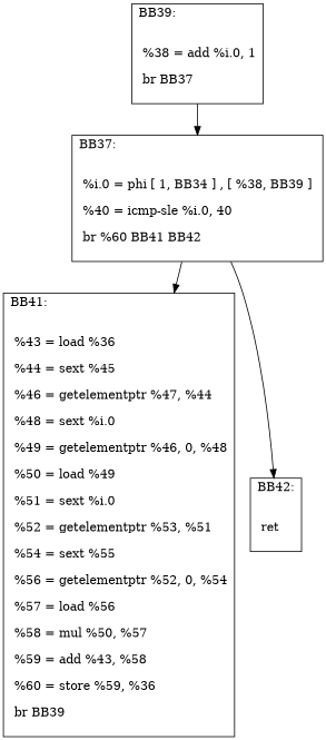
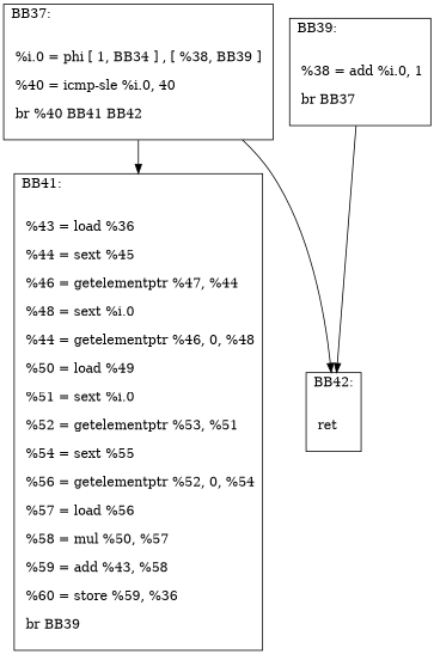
  digraph {
    node [shape=record]
-   n1 [label="{BB37:\l\l\n             %i.0 = phi [ 1, BB34 ] , [ %38, BB39 ] \l\n             %40 = icmp-sle %i.0, 40\l\n             br %60 BB41 BB42\l\n             }"]
-   n2 [label="{BB41:\l\l\n             %43 = load %36\l\n             %44 = sext %45\l\n             %46 = getelementptr %47, %44\l\n             %48 = sext %i.0\l\n             %49 = getelementptr %46, 0, %48\l\n             %50 = load %49\l\n             %51 = sext %i.0\l\n             %52 = getelementptr %53, %51\l\n             %54 = sext %55\l\n             %56 = getelementptr %52, 0, %54\l\n             %57 = load %56\l\n             %58 = mul %50, %57\l\n             %59 = add %43, %58\l\n             %60 = store %59, %36\l\n             br BB39\l\n             }"]
+   n1 [label="{BB37:\l\l\n             %i.0 = phi [ 1, BB34 ] , [ %38, BB39 ] \l\n             %40 = icmp-sle %i.0, 40\l\n             br %40 BB41 BB42\l\n             }"]
+   n2 [label="{BB41:\l\l\n             %43 = load %36\l\n             %44 = sext %45\l\n             %46 = getelementptr %47, %44\l\n             %48 = sext %i.0\l\n             %44 = getelementptr %46, 0, %48\l\n             %50 = load %49\l\n             %51 = sext %i.0\l\n             %52 = getelementptr %53, %51\l\n             %54 = sext %55\l\n             %56 = getelementptr %52, 0, %54\l\n             %57 = load %56\l\n             %58 = mul %50, %57\l\n             %59 = add %43, %58\l\n             %60 = store %59, %36\l\n             br BB39\l\n             }"]
    n3 [label="{BB42:\l\l\n             ret\l\n             }"]
    n4 [label="{BB39:\l\l\n             %38 = add %i.0, 1\l\n             br BB37\l\n             }"]
    n1 -> n2
    n1 -> n3
-   n4 -> n1
+   n4 -> n3
  }
